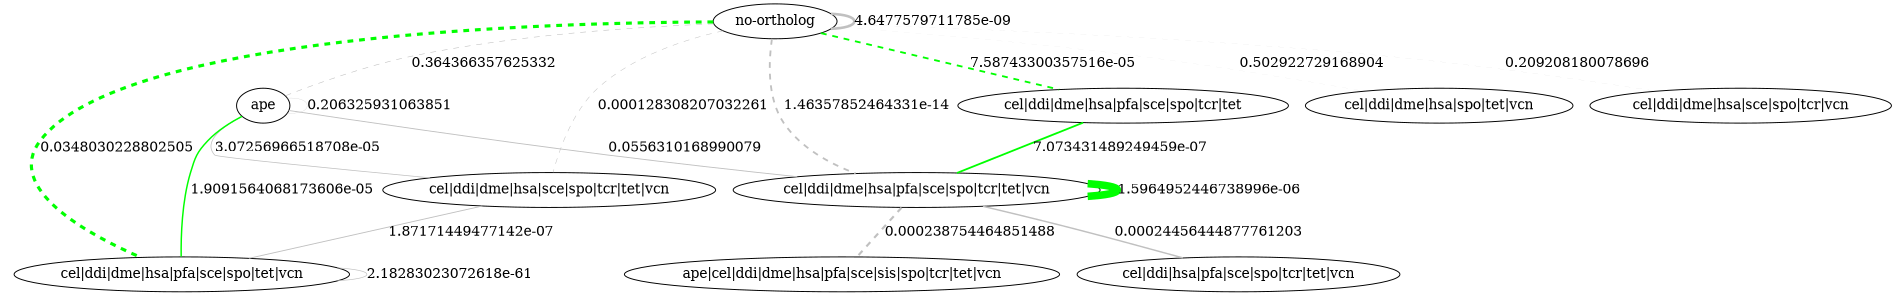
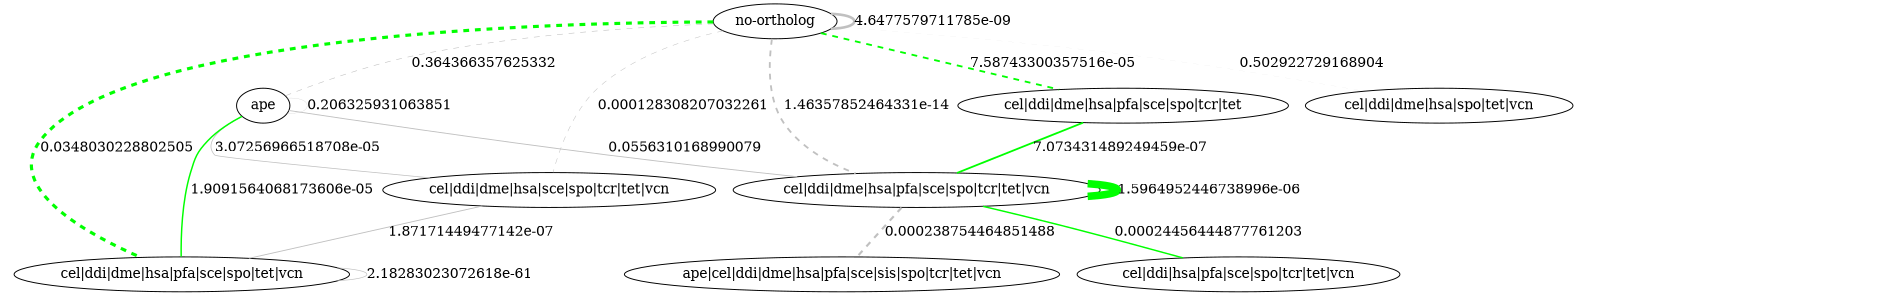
  graph {
    edge [A="-----------------" B="---+-++-++-+-++++" PROF_A="---+-++-++-+-++++" PROF_Q="-----------------" color=grey nab=71 penwidth=1.8963675213675208 style=solid taxa_A="cel|ddi|dme|hsa|pfa|sce|spo|tcr|tet|vcn" taxa_Q="no-ortholog" taxonomy_A=eukar taxonomy_Q=eukar]
    "no-ortholog"
    n2 [label=ape]
    "cel|ddi|dme|hsa|spo|tet|vcn"
-   "cel|ddi|dme|hsa|sce|spo|tcr|vcn"
    "cel|ddi|dme|hsa|sce|spo|tcr|tet|vcn"
    "cel|ddi|dme|hsa|pfa|sce|spo|tet|vcn"
    "cel|ddi|dme|hsa|pfa|sce|spo|tcr|tet"
    "cel|ddi|dme|hsa|pfa|sce|spo|tcr|tet|vcn"
    "cel|ddi|hsa|pfa|sce|spo|tcr|tet|vcn"
    "ape|cel|ddi|dme|hsa|pfa|sce|sis|spo|tcr|tet|vcn"
    "no-ortholog" -- "no-ortholog" [B="-----------------" PROF_A="-----------------" expected_nab=57.1202 label="4.6477579711785e-09" nab=101 penwidth=2.697649572649573 taxa_A="no-ortholog" taxonomy_A=mixed taxonomy_Q=mixed]
    "no-ortholog" -- n2 [B="----------------+" PROF_A="----------------+" expected_nab=18.3413 label=0.364366357625332 nab=22 penwidth=0.5876068376068376 style=dashed taxa_A=vcn taxonomy_Q=mixed]
    "no-ortholog" -- "cel|ddi|dme|hsa|spo|tet|vcn" [B="---+-++-+----+-++" PROF_A="---+-++-+----+-++" expected_nab=4.4543 label=0.502922729168904 nab=3 penwidth=0.08012820512820512 style=dashed taxa_A="cel|ddi|dme|hsa|spo|tet|vcn" taxonomy_Q=mixed]
-   "no-ortholog" -- "cel|ddi|dme|hsa|sce|spo|tcr|vcn" [B="---+-++-+--+-++-+" PROF_A="---+-++-+--+-++-+" expected_nab=7.1619 label=0.209208180078696 nab=4 penwidth=0.10683760683760683 style=dashed taxa_A="cel|ddi|dme|hsa|sce|spo|tcr|vcn" taxonomy_Q=mixed]
    "no-ortholog" -- "cel|ddi|dme|hsa|sce|spo|tcr|tet|vcn" [B="---+-++-+--+-++++" PROF_A="---+-++-+--+-++++" expected_nab=39.5649 label=0.000128308207032261 nab=19 penwidth=0.5074786324786325 style=dashed taxa_A="cel|ddi|dme|hsa|sce|spo|tcr|tet|vcn" taxonomy_Q=mixed]
    "no-ortholog" -- "cel|ddi|dme|hsa|pfa|sce|spo|tet|vcn" [B="---+-++-++-+-+-++" PROF_A="---+-++-++-+-+-++" color=green expected_nab=102.8862 label=0.0348030228802505 nab=122 penwidth=3.258547008547009 style=dashed taxa_A="cel|ddi|dme|hsa|pfa|sce|spo|tet|vcn" taxonomy_Q=mixed]
    "no-ortholog" -- "cel|ddi|dme|hsa|pfa|sce|spo|tcr|tet" [B="---+-++-++-+-+++-" PROF_A="---+-++-++-+-+++-" color=green expected_nab=44.8926 label="7.58743300357516e-05" style=dashed taxa_A="cel|ddi|dme|hsa|pfa|sce|spo|tcr|tet" taxonomy_Q=mixed]
    "no-ortholog" -- "cel|ddi|dme|hsa|pfa|sce|spo|tcr|tet|vcn" [expected_nab=143.5865 label="1.46357852464331e-14" style=dashed taxonomy_Q=mixed]
    n2 -- n2 [A="----------------+" B="----------------+" PROF_A="----------------+" PROF_Q="----------------+" expected_nab=5.8894 label=0.206325931063851 nab=9 penwidth=0.2403846153846154 taxa_A=vcn taxa_Q=vcn]
    n2 -- "cel|ddi|dme|hsa|sce|spo|tcr|tet|vcn" [A="----------------+" B="---+-++-+--+-++++" PROF_A="---+-++-+--+-++++" PROF_Q="----------------+" expected_nab=12.7043 label="3.07256966518708e-05" nab=29 penwidth=0.7745726495726495 taxa_A="cel|ddi|dme|hsa|sce|spo|tcr|tet|vcn" taxa_Q=vcn]
    n2 -- "cel|ddi|dme|hsa|pfa|sce|spo|tet|vcn" [A="----------------+" B="---+-++-++-+-+-++" PROF_A="---+-++-++-+-+-++" PROF_Q="----------------+" color=green expected_nab=33.0369 label="1.9091564068173606e-05" nab=57 penwidth=1.5224358974358976 taxa_A="cel|ddi|dme|hsa|pfa|sce|spo|tet|vcn" taxa_Q=vcn]
    n2 -- "cel|ddi|dme|hsa|pfa|sce|spo|tcr|tet|vcn" [A="----------------+" PROF_Q="----------------+" expected_nab=46.1058 label=0.0556310168990079 nab=35 penwidth=0.9348290598290598 taxa_Q=vcn]
    "cel|ddi|dme|hsa|sce|spo|tcr|tet|vcn" -- "cel|ddi|dme|hsa|pfa|sce|spo|tet|vcn" [A="---+-++-+--+-++++" B="---+-++-++-+-+-++" PROF_A="---+-++-++-+-+-++" PROF_Q="---+-++-+--+-++++" expected_nab=71.2652 label="1.87171449477142e-07" nab=35 penwidth=0.9348290598290598 taxa_A="cel|ddi|dme|hsa|pfa|sce|spo|tet|vcn" taxa_Q="cel|ddi|dme|hsa|sce|spo|tcr|tet|vcn"]
    "cel|ddi|dme|hsa|pfa|sce|spo|tet|vcn" -- "cel|ddi|dme|hsa|pfa|sce|spo|tet|vcn" [A="---+-++-++-+-+-++" B="---+-++-++-+-+-++" PROF_A="---+-++-++-+-+-++" PROF_Q="---+-++-++-+-+-++" expected_nab=185.321 label="2.18283023072618e-61" nab=26 penwidth=0.6944444444444444 taxa_A="cel|ddi|dme|hsa|pfa|sce|spo|tet|vcn" taxa_Q="cel|ddi|dme|hsa|pfa|sce|spo|tet|vcn"]
    "cel|ddi|dme|hsa|pfa|sce|spo|tcr|tet" -- "cel|ddi|dme|hsa|pfa|sce|spo|tcr|tet|vcn" [A="---+-++-++-+-+++-" PROF_Q="---+-++-++-+-+++-" color=green expected_nab=112.8494 label="7.073431489249459e-07" nab=70 penwidth=1.86965811965812 taxa_Q="cel|ddi|dme|hsa|pfa|sce|spo|tcr|tet"]
    "cel|ddi|dme|hsa|pfa|sce|spo|tcr|tet|vcn" -- "cel|ddi|dme|hsa|pfa|sce|spo|tcr|tet|vcn" [A="---+-++-++-+-++++" PROF_Q="---+-++-++-+-++++" color=green expected_nab=360.9423 label="1.5964952446738996e-06" nab=291 penwidth=7.772435897435898 taxa_Q="cel|ddi|dme|hsa|pfa|sce|spo|tcr|tet|vcn"]
-   "cel|ddi|dme|hsa|pfa|sce|spo|tcr|tet|vcn" -- "cel|ddi|hsa|pfa|sce|spo|tcr|tet|vcn" [A="---+-+--++-+-++++" PROF_Q="---+-+--++-+-++++" expected_nab=35.7869 label=0.00024456444877761203 nab=56 penwidth=1.495726495726496 taxa_Q="cel|ddi|hsa|pfa|sce|spo|tcr|tet|vcn"]
+   "cel|ddi|dme|hsa|pfa|sce|spo|tcr|tet|vcn" -- "cel|ddi|hsa|pfa|sce|spo|tcr|tet|vcn" [A="---+-+--++-+-++++" PROF_Q="---+-+--++-+-++++" color=green expected_nab=35.7869 label=0.00024456444877761203 nab=56 penwidth=1.495726495726496 taxa_Q="cel|ddi|hsa|pfa|sce|spo|tcr|tet|vcn"]
    "cel|ddi|dme|hsa|pfa|sce|spo|tcr|tet|vcn" -- "ape|cel|ddi|dme|hsa|pfa|sce|sis|spo|tcr|tet|vcn" [A="---+-++-++-+-++++" B="+--+-++-++-++++++" PROF_A="+--+-++-++-++++++" PROF_Q="---+-++-++-+-++++" expected_nab=57.742 label=0.000238754464851488 nab=83 penwidth=2.216880341880342 style=dashed taxa_A="ape|cel|ddi|dme|hsa|pfa|sce|sis|spo|tcr|tet|vcn" taxa_Q="cel|ddi|dme|hsa|pfa|sce|spo|tcr|tet|vcn" taxonomy_A=mixed]
  }
